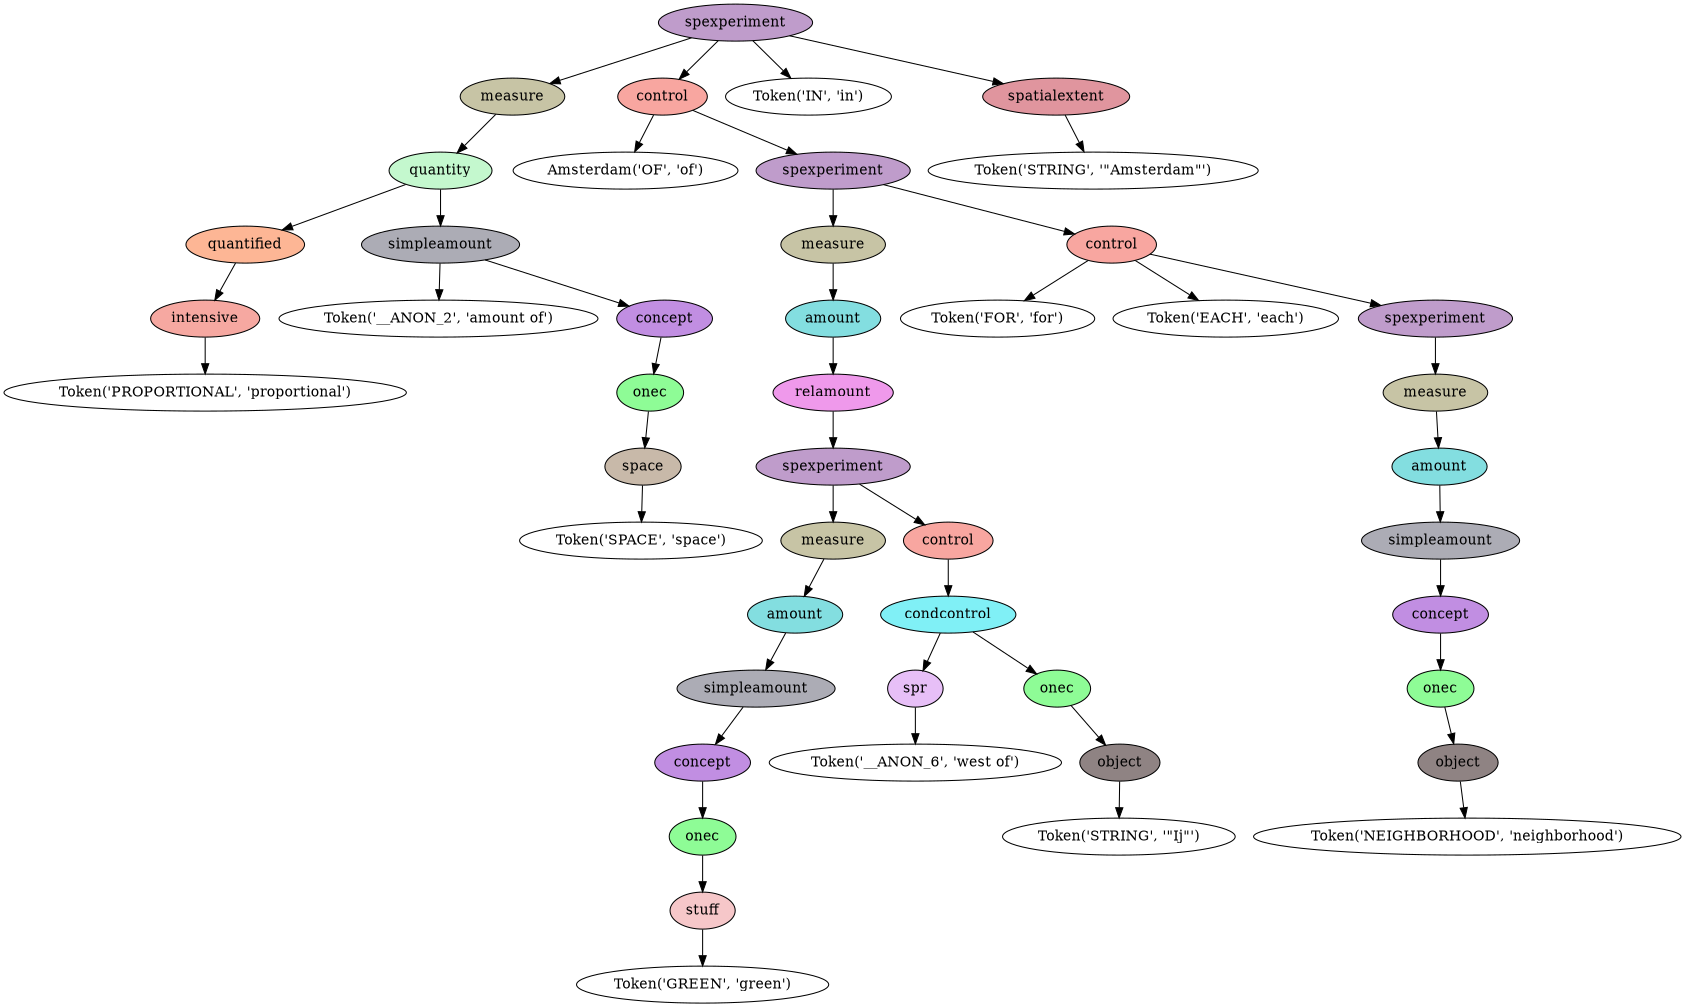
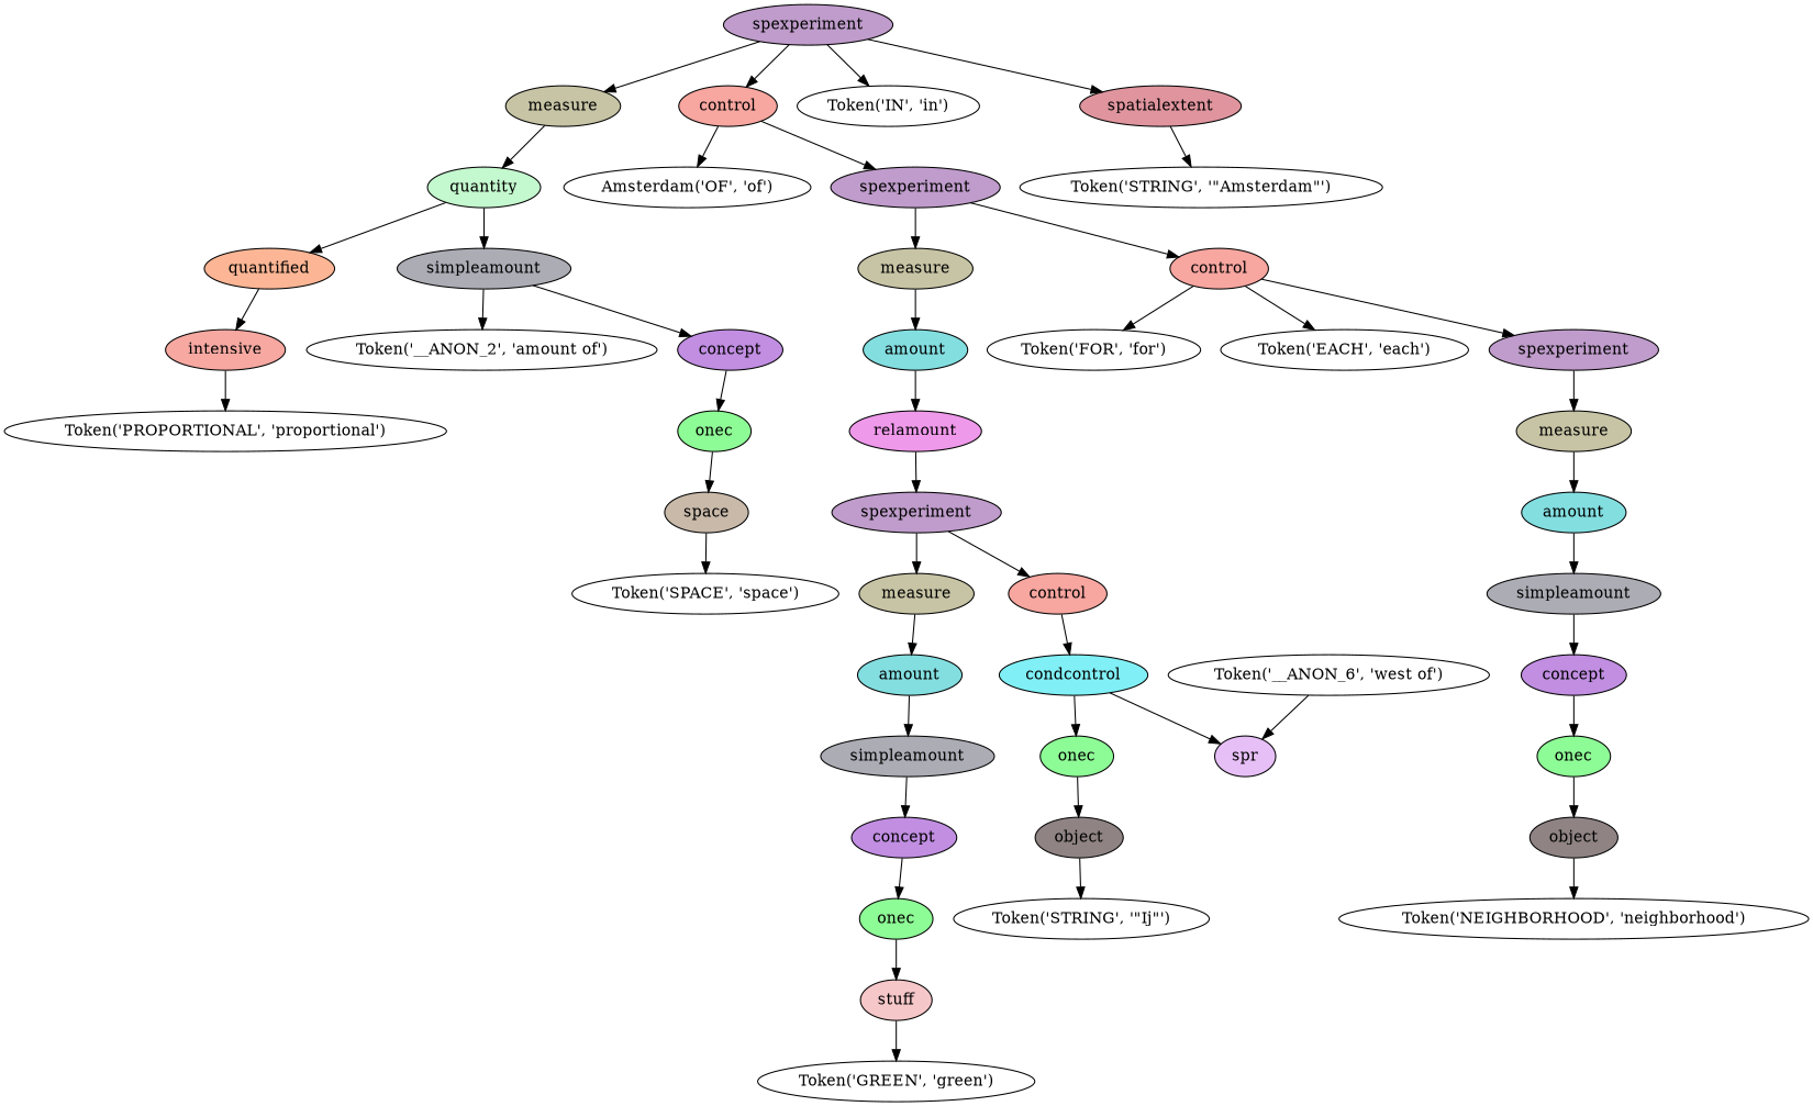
  digraph {
    rankdir=TB
    node [style=filled]
    n1 [label="Token('PROPORTIONAL', 'proportional')" style=""]
    n2 [fillcolor="#f6a8a1" label=intensive]
    n3 [fillcolor="#fdb695" label=quantified]
    n4 [label="Token('__ANON_2', 'amount of')" style=""]
    n5 [label="Token('SPACE', 'space')" style=""]
    n6 [fillcolor="#c8b9a9" label=space]
    n7 [fillcolor="#8efc96" label=onec]
    n8 [fillcolor="#c18ee2" label=concept]
    n9 [fillcolor="#acacb5" label=simpleamount]
    n10 [fillcolor="#c4f8ce" label=quantity]
    n11 [fillcolor="#c7c4a5" label=measure]
    n12 [label="Amsterdam('OF', 'of')" style=""]
    n13 [label="Token('GREEN', 'green')" style=""]
    n14 [fillcolor="#f6c7c9" label=stuff]
    n15 [fillcolor="#8efc96" label=onec]
    n16 [fillcolor="#c18ee2" label=concept]
    n17 [fillcolor="#acacb5" label=simpleamount]
    n18 [fillcolor="#83dee0" label=amount]
    n19 [fillcolor="#c7c4a5" label=measure]
    n20 [label="Token('__ANON_6', 'west of')" style=""]
    n21 [fillcolor="#e7bff7" label=spr]
    n22 [label="Token('STRING', '\"Ij\"')" style=""]
    n23 [fillcolor="#8f8383" label=object]
    n24 [fillcolor="#8efc96" label=onec]
    n25 [fillcolor="#80f0f6" label=condcontrol]
    n26 [fillcolor="#f8a6a0" label=control]
    n27 [fillcolor="#bf9ccb" label=spexperiment]
    n28 [fillcolor="#ef99eb" label=relamount]
    n29 [fillcolor="#83dee0" label=amount]
    n30 [fillcolor="#c7c4a5" label=measure]
    n31 [label="Token('FOR', 'for')" style=""]
    n32 [label="Token('EACH', 'each')" style=""]
    n33 [label="Token('NEIGHBORHOOD', 'neighborhood')" style=""]
    n34 [fillcolor="#8f8383" label=object]
    n35 [fillcolor="#8efc96" label=onec]
    n36 [fillcolor="#c18ee2" label=concept]
    n37 [fillcolor="#acacb5" label=simpleamount]
    n38 [fillcolor="#83dee0" label=amount]
    n39 [fillcolor="#c7c4a5" label=measure]
    n40 [fillcolor="#bf9ccb" label=spexperiment]
    n41 [fillcolor="#f8a6a0" label=control]
    n42 [fillcolor="#bf9ccb" label=spexperiment]
    n43 [fillcolor="#f8a6a0" label=control]
    n44 [label="Token('IN', 'in')" style=""]
    n45 [label="Token('STRING', '\"Amsterdam\"')" style=""]
    n46 [fillcolor="#e0959e" label=spatialextent]
    n47 [fillcolor="#bf9ccb" label=spexperiment]
    n2 -> n1
    n3 -> n2
    n6 -> n5
    n7 -> n6
    n8 -> n7
    n9 -> n4
    n9 -> n8
    n10 -> n3
    n10 -> n9
    n11 -> n10
    n14 -> n13
    n15 -> n14
    n16 -> n15
    n17 -> n16
    n18 -> n17
    n19 -> n18
-   n21 -> n20
+   n20 -> n21
    n23 -> n22
    n24 -> n23
    n25 -> n21
    n25 -> n24
    n26 -> n25
    n27 -> n19
    n27 -> n26
    n28 -> n27
    n29 -> n28
    n30 -> n29
    n34 -> n33
    n35 -> n34
    n36 -> n35
    n37 -> n36
    n38 -> n37
    n39 -> n38
    n40 -> n39
    n41 -> n31
    n41 -> n32
    n41 -> n40
    n42 -> n30
    n42 -> n41
    n43 -> n12
    n43 -> n42
    n46 -> n45
    n47 -> n11
    n47 -> n43
    n47 -> n44
    n47 -> n46
  }
